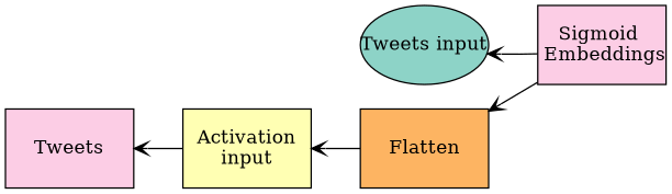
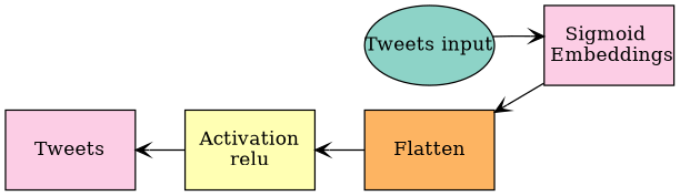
  digraph {
    rankdir=LR
    node [fillcolor="#fccde5" fixedsize=true shape=box style=filled]
    edge [arrowtail=open dir=back]
    n1 [fillcolor="#8dd3c7" height=0.8034 label="Tweets input" shape=oval width=1.3]
    n2 [height=0.8034 label="Sigmoid \n Embeddings" width=1.3]
    n3 [fillcolor="#fdb462" height=0.8034 label=Flatten width=1.3]
-   n4 [fillcolor="#ffffb3" height=0.8034 label="Activation\ninput" width=1.3]
+   n4 [fillcolor="#ffffb3" height=0.8034 label="Activation\nrelu" width=1.3]
    n5 [height=0.8034 label=Tweets width=1.3]
-   n1 -> n2
+   n2 -> n1
    n3 -> n2
    n4 -> n3
    n5 -> n4
  }
